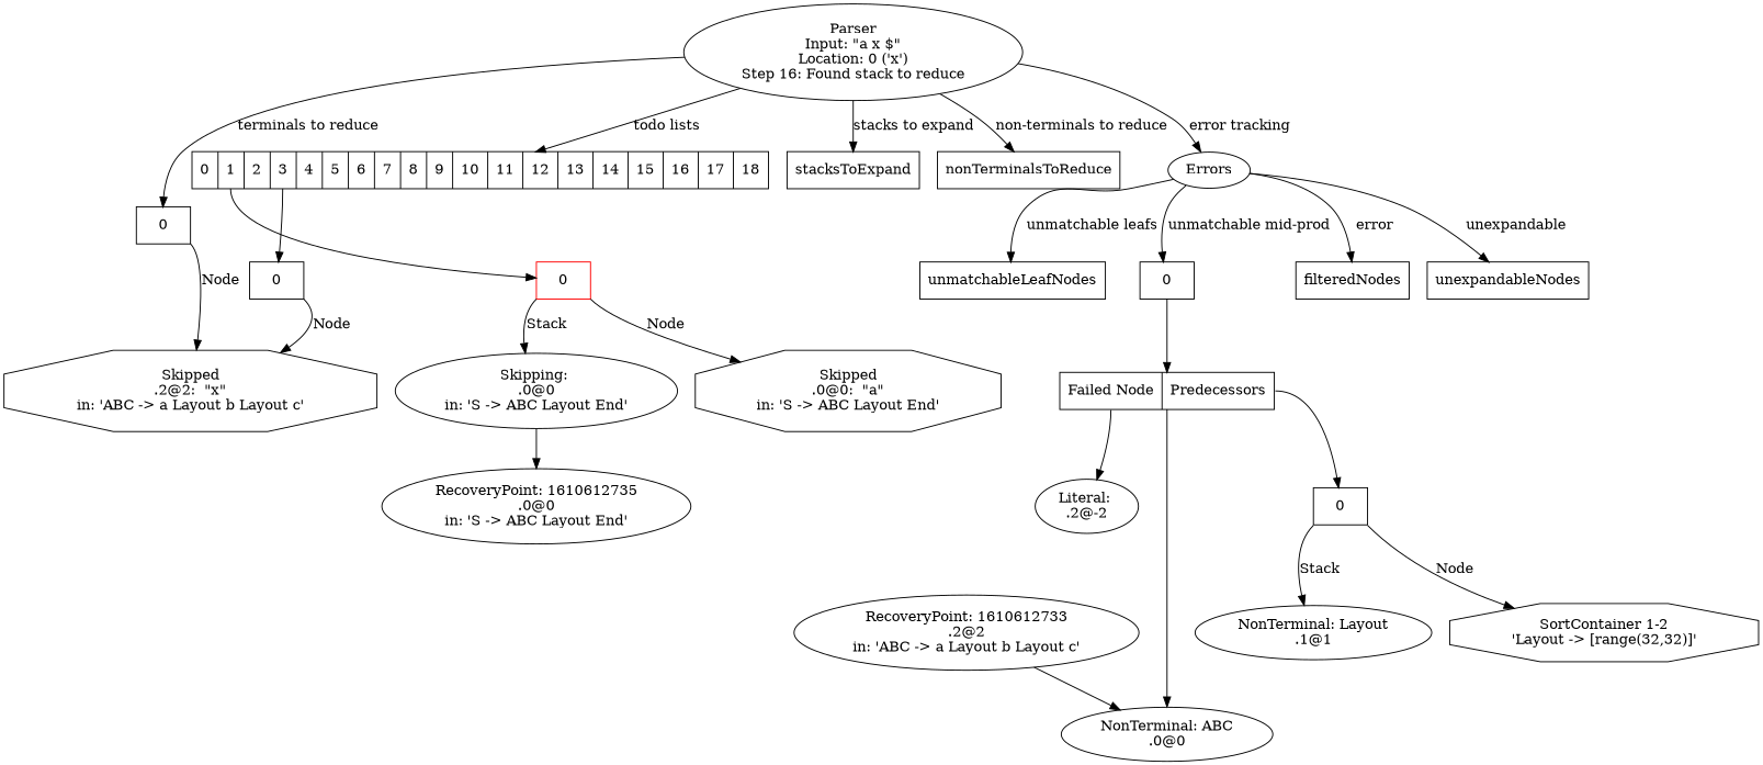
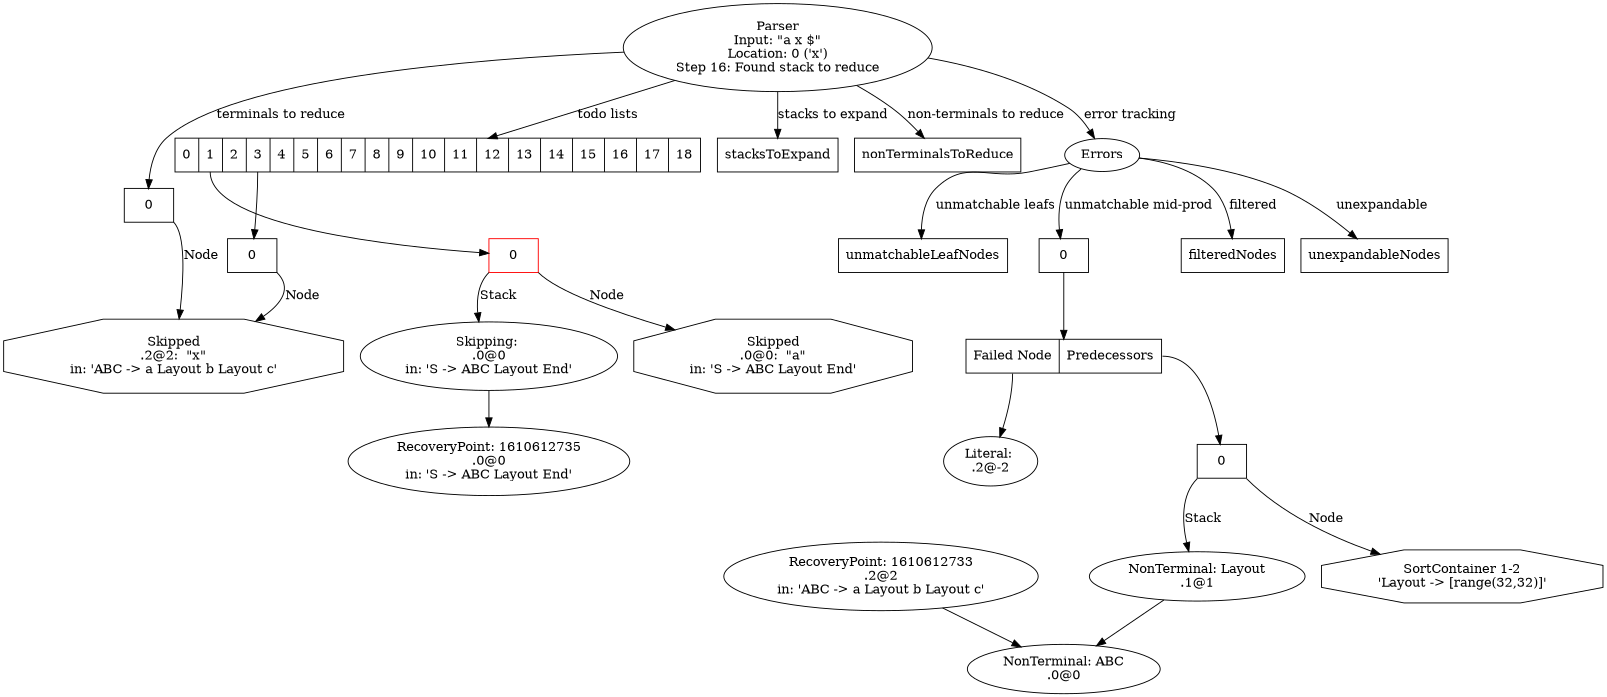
  digraph {
    node [shape=record]
    n1 [label="Parser\nInput: \"a x $\"\nLocation: 0 ('x')\nStep 16: Found stack to reduce" shape=""]
    n2 [label="<0> 0 | <1> 1 | <2> 2 | <3> 3 | <4> 4 | <5> 5 | <6> 6 | <7> 7 | <8> 8 | <9> 9 | <10> 10 | <11> 11 | <12> 12 | <13> 13 | <14> 14 | <15> 15 | <16> 16 | <17> 17 | <18> 18"]
    stacksToExpand
    n4 [label="<0> 0"]
    nonTerminalsToReduce
    n6 [label=Errors shape=""]
    n7 [color=red label="<0> 0"]
    n8 [label="<0> 0"]
    n9 [label="Skipped\n.2@2:  \"x\"\nin: 'ABC -> a Layout b Layout c'" shape=octagon]
    unexpandableNodes
    unmatchableLeafNodes
    n12 [label="<0> 0"]
    filteredNodes
    n14 [label="Skipping: \n.0@0\nin: 'S -> ABC Layout End'" shape=""]
    n15 [label="Skipped\n.0@0:  \"a\"\nin: 'S -> ABC Layout End'" shape=octagon]
    n16 [label="RecoveryPoint: 1610612735\n.0@0\nin: 'S -> ABC Layout End'" shape=""]
    n17 [label="RecoveryPoint: 1610612733\n.2@2\nin: 'ABC -> a Layout b Layout c'" shape=""]
    n18 [label="NonTerminal: ABC\n.0@0" shape=""]
    n19 [label="<failedNode> Failed Node | <predecessors> Predecessors"]
    n20 [label="Literal: \n.2@-2" shape=""]
    n21 [label="<0> 0"]
    n22 [label="NonTerminal: Layout\n.1@1" shape=""]
    n23 [label="SortContainer 1-2\n'Layout -> [range(32,32)]'" shape=octagon]
    n1 -> n2 [label="todo lists"]
    n1 -> stacksToExpand [label="stacks to expand"]
    n1 -> n4 [label="terminals to reduce"]
    n1 -> nonTerminalsToReduce [label="non-terminals to reduce"]
    n1 -> n6 [label="error tracking"]
    n2 -> n7 [tailport=1]
    n2 -> n8 [tailport=3]
    n4 -> n9 [label="Node" tailport="0:se"]
    n6 -> unexpandableNodes [label=unexpandable]
    n6 -> unmatchableLeafNodes [label="unmatchable leafs"]
    n6 -> n12 [label="unmatchable mid-prod"]
-   n6 -> filteredNodes [label=error]
+   n6 -> filteredNodes [label=filtered]
    n7 -> n14 [label=Stack tailport="0:sw"]
    n7 -> n15 [label="Node" tailport="0:se"]
    n8 -> n9 [label="Node" tailport="0:se"]
    n12 -> n19 [tailport=0]
    n14 -> n16
    n17 -> n18
    n19 -> n20 [tailport=failedNode]
    n19 -> n21 [tailport=predecessors]
    n21 -> n22 [label=Stack tailport="0:sw"]
    n21 -> n23 [label="Node" tailport="0:se"]
-   n19 -> n18
+   n22 -> n18
  }
